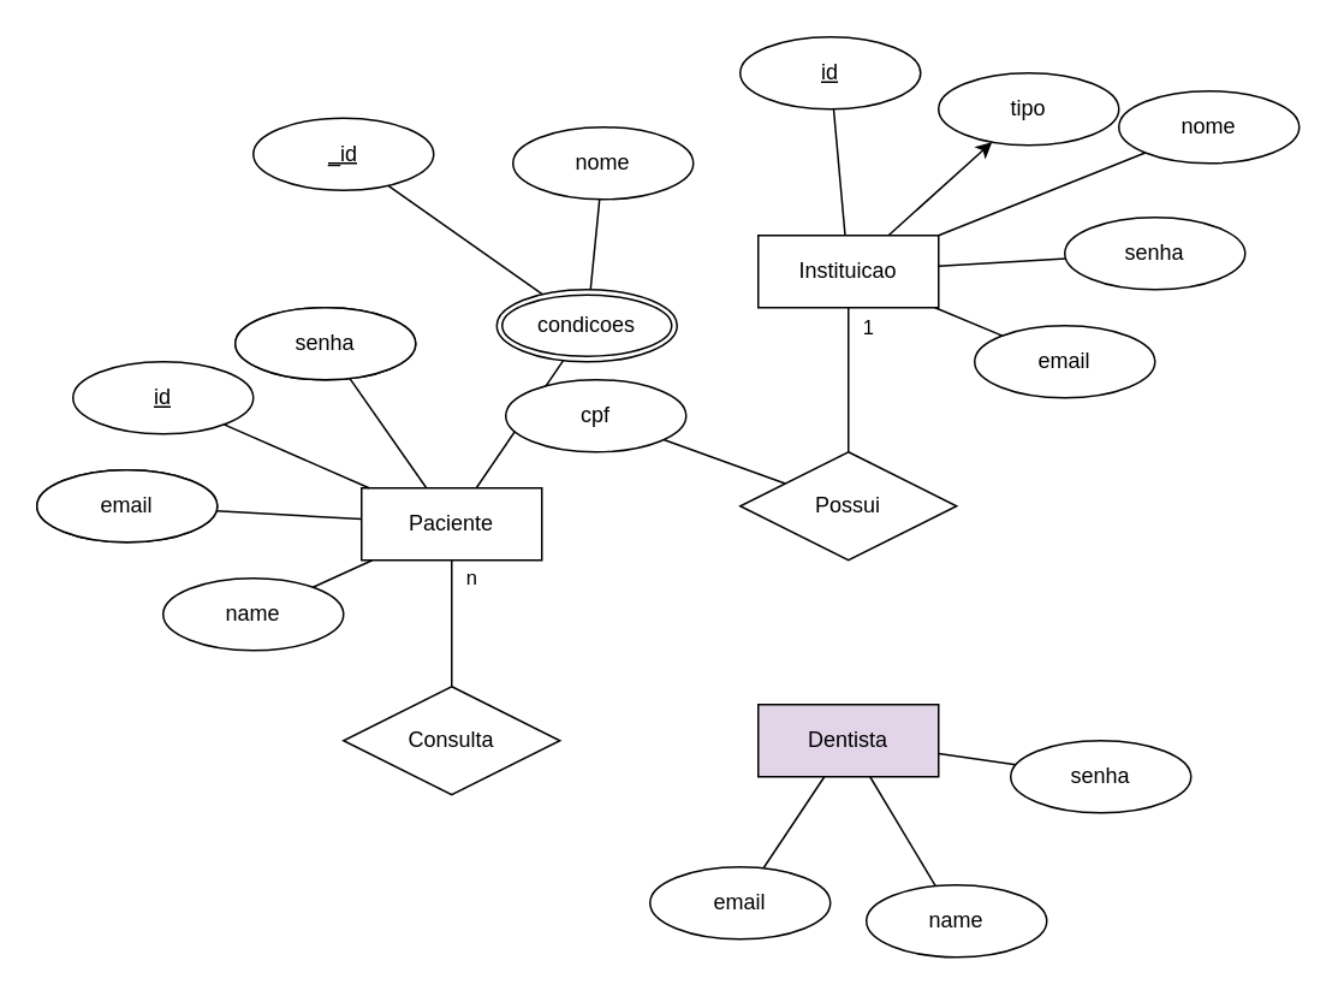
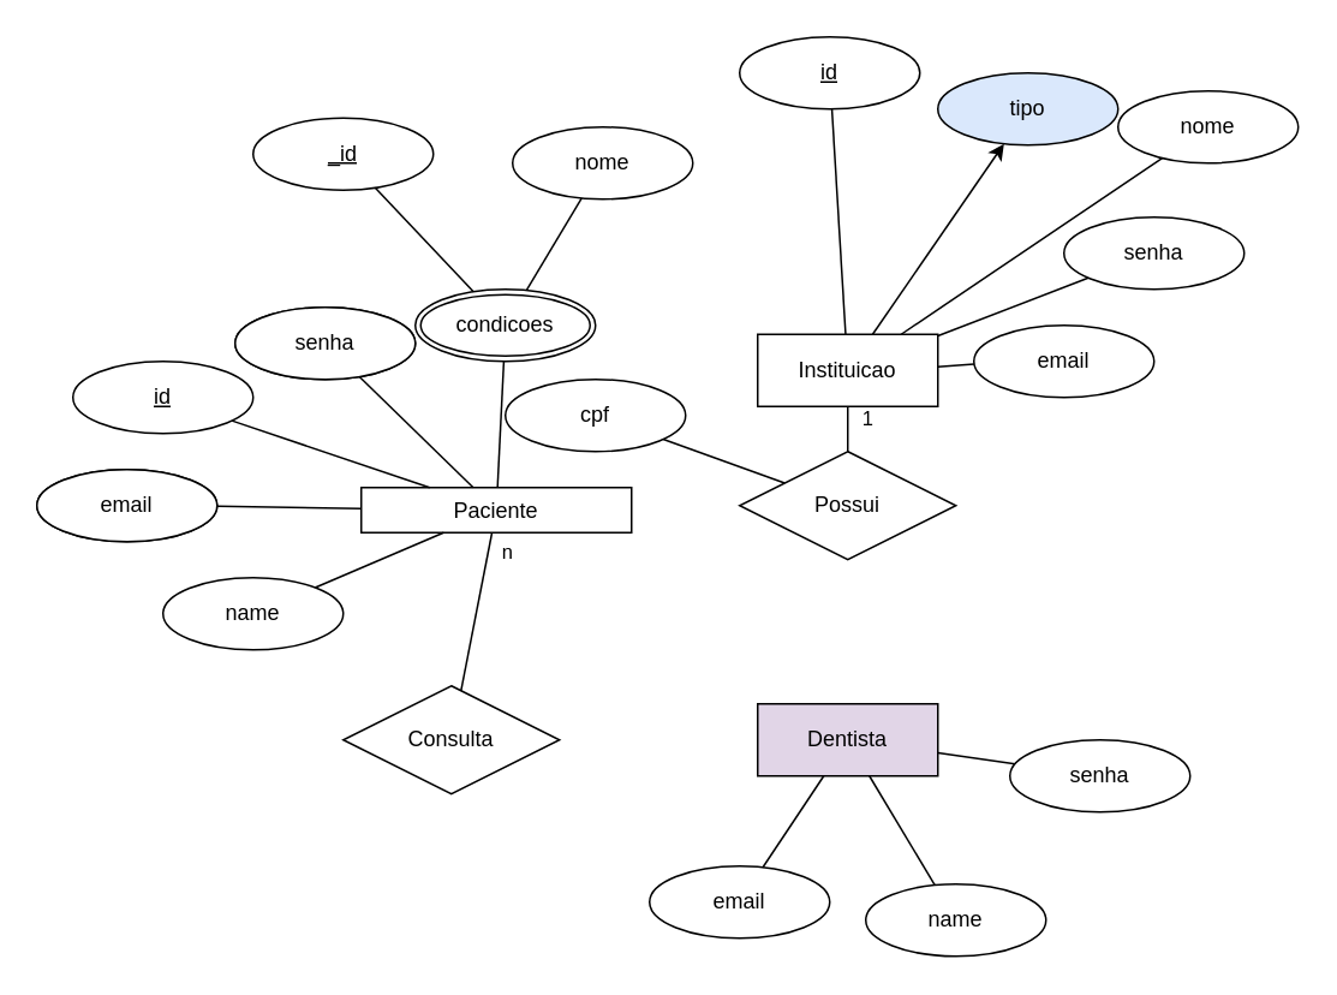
  <mxCell id="0" />
  <mxCell id="1" parent="0" />
  <mxCell id="2" value="Dentista" style="whiteSpace=wrap;html=1;align=center;fillColor=#e1d5e7;" vertex="1" parent="1"><mxGeometry x="420" y="390" width="100" height="40" as="geometry" /></mxCell>
  <mxCell id="3" value="Possui" style="shape=rhombus;perimeter=rhombusPerimeter;whiteSpace=wrap;html=1;align=center;" vertex="1" parent="1"><mxGeometry x="410" y="250" width="120" height="60" as="geometry" /></mxCell>
- <mxCell id="4" value="Instituicao" style="whiteSpace=wrap;html=1;align=center;" vertex="1" parent="1"><mxGeometry x="420" y="130" width="100" height="40" as="geometry" /></mxCell>
- <mxCell id="5" value="Paciente" style="whiteSpace=wrap;html=1;align=center;" vertex="1" parent="1"><mxGeometry x="200" y="270" width="100" height="40" as="geometry" /></mxCell>
+ <mxCell id="4" value="Instituicao" style="whiteSpace=wrap;html=1;align=center;" vertex="1" parent="1"><mxGeometry x="420" y="185" width="100" height="40" as="geometry" /></mxCell>
+ <mxCell id="5" value="Paciente" style="whiteSpace=wrap;html=1;align=center;" vertex="1" parent="1"><mxGeometry x="200" y="270" width="150" height="25" as="geometry" /></mxCell>
  <mxCell id="6" value="" style="endArrow=none;html=1;rounded=0;" edge="1" parent="1" source="4" target="3"><mxGeometry relative="1" as="geometry"><mxPoint x="300" y="400" as="sourcePoint" /><mxPoint x="460" y="400" as="targetPoint" /></mxGeometry></mxCell>
  <mxCell id="7" value="1" style="edgeLabel;html=1;align=center;verticalAlign=middle;resizable=0;points=[];" vertex="1" connectable="0" parent="6"><mxGeometry x="-0.885" y="1" relative="1" as="geometry"><mxPoint x="9" y="5" as="offset" /></mxGeometry></mxCell>
  <mxCell id="8" value="Consulta" style="shape=rhombus;perimeter=rhombusPerimeter;whiteSpace=wrap;html=1;align=center;" vertex="1" parent="1"><mxGeometry x="190" y="380" width="120" height="60" as="geometry" /></mxCell>
  <mxCell id="9" value="" style="endArrow=none;html=1;rounded=0;" edge="1" parent="1" source="5" target="8"><mxGeometry relative="1" as="geometry"><mxPoint x="300" y="400" as="sourcePoint" /><mxPoint x="460" y="400" as="targetPoint" /></mxGeometry></mxCell>
  <mxCell id="10" value="n" style="edgeLabel;html=1;align=center;verticalAlign=middle;resizable=0;points=[];" vertex="1" connectable="0" parent="9"><mxGeometry x="-0.754" y="-1" relative="1" as="geometry"><mxPoint x="11" as="offset" /></mxGeometry></mxCell>
  <mxCell id="11" value="id" style="ellipse;whiteSpace=wrap;html=1;align=center;fontStyle=4;" vertex="1" parent="1"><mxGeometry x="40" y="200" width="100" height="40" as="geometry" /></mxCell>
  <mxCell id="12" value="" style="endArrow=none;html=1;rounded=0;" edge="1" parent="1" source="15" target="20"><mxGeometry relative="1" as="geometry"><mxPoint x="330" y="300" as="sourcePoint" /><mxPoint x="490" y="300" as="targetPoint" /></mxGeometry></mxCell>
  <mxCell id="13" value="" style="endArrow=none;html=1;rounded=0;" edge="1" parent="1" source="5" target="21"><mxGeometry relative="1" as="geometry"><mxPoint x="330" y="300" as="sourcePoint" /><mxPoint x="490" y="300" as="targetPoint" /></mxGeometry></mxCell>
  <mxCell id="14" value="" style="endArrow=none;html=1;rounded=0;" edge="1" parent="1" source="11" target="5"><mxGeometry relative="1" as="geometry"><mxPoint x="330" y="300" as="sourcePoint" /><mxPoint x="490" y="300" as="targetPoint" /></mxGeometry></mxCell>
- <mxCell id="15" value="condicoes" style="ellipse;shape=doubleEllipse;margin=3;whiteSpace=wrap;html=1;align=center;" vertex="1" parent="1"><mxGeometry x="275" y="160" width="100" height="40" as="geometry" /></mxCell>
+ <mxCell id="15" value="condicoes" style="ellipse;shape=doubleEllipse;margin=3;whiteSpace=wrap;html=1;align=center;" vertex="1" parent="1"><mxGeometry x="230" y="160" width="100" height="40" as="geometry" /></mxCell>
  <mxCell id="16" value="" style="endArrow=none;html=1;rounded=0;" edge="1" parent="1" source="18" target="3"><mxGeometry relative="1" as="geometry"><mxPoint x="270" y="300" as="sourcePoint" /><mxPoint x="430" y="300" as="targetPoint" /></mxGeometry></mxCell>
  <mxCell id="17" value="" style="endArrow=none;html=1;rounded=0;" edge="1" parent="1" source="15" target="5"><mxGeometry relative="1" as="geometry"><mxPoint x="270" y="300" as="sourcePoint" /><mxPoint x="430" y="300" as="targetPoint" /></mxGeometry></mxCell>
  <mxCell id="18" value="cpf" style="ellipse;whiteSpace=wrap;html=1;align=center;" vertex="1" parent="1"><mxGeometry x="280" y="210" width="100" height="40" as="geometry" /></mxCell>
  <mxCell id="19" value="email" style="ellipse;whiteSpace=wrap;html=1;align=center;" vertex="1" parent="1"><mxGeometry x="20" y="260" width="100" height="40" as="geometry" /></mxCell>
  <mxCell id="20" value="nome" style="ellipse;whiteSpace=wrap;html=1;align=center;" vertex="1" parent="1"><mxGeometry x="284" y="70" width="100" height="40" as="geometry" /></mxCell>
  <mxCell id="21" value="name" style="ellipse;whiteSpace=wrap;html=1;align=center;" vertex="1" parent="1"><mxGeometry x="90" y="320" width="100" height="40" as="geometry" /></mxCell>
  <mxCell id="22" value="id" style="ellipse;whiteSpace=wrap;html=1;align=center;fontStyle=4;" vertex="1" parent="1"><mxGeometry x="410" y="20" width="100" height="40" as="geometry" /></mxCell>
  <mxCell id="23" value="_id" style="ellipse;whiteSpace=wrap;html=1;align=center;fontStyle=4;" vertex="1" parent="1"><mxGeometry x="140" y="65" width="100" height="40" as="geometry" /></mxCell>
  <mxCell id="24" value="" style="endArrow=none;html=1;rounded=0;" edge="1" parent="1" source="29" target="5"><mxGeometry relative="1" as="geometry"><mxPoint x="220" y="240" as="sourcePoint" /><mxPoint x="380" y="240" as="targetPoint" /></mxGeometry></mxCell>
  <mxCell id="25" value="" style="endArrow=none;html=1;rounded=0;" edge="1" parent="1" source="19" target="5"><mxGeometry relative="1" as="geometry"><mxPoint x="220" y="240" as="sourcePoint" /><mxPoint x="380" y="240" as="targetPoint" /></mxGeometry></mxCell>
  <mxCell id="26" value="" style="endArrow=none;html=1;rounded=0;" edge="1" parent="1" source="23" target="15"><mxGeometry relative="1" as="geometry"><mxPoint x="220" y="240" as="sourcePoint" /><mxPoint x="380" y="240" as="targetPoint" /></mxGeometry></mxCell>
- <mxCell id="27" value="tipo" style="ellipse;whiteSpace=wrap;html=1;align=center;" vertex="1" parent="1"><mxGeometry x="520" y="40" width="100" height="40" as="geometry" /></mxCell>
+ <mxCell id="27" value="tipo" style="ellipse;whiteSpace=wrap;html=1;align=center;fillColor=#dae8fc;" vertex="1" parent="1"><mxGeometry x="520" y="40" width="100" height="40" as="geometry" /></mxCell>
  <mxCell id="28" value="nome" style="ellipse;whiteSpace=wrap;html=1;align=center;" vertex="1" parent="1"><mxGeometry x="620" y="50" width="100" height="40" as="geometry" /></mxCell>
  <mxCell id="29" value="senha" style="ellipse;whiteSpace=wrap;html=1;align=center;" vertex="1" parent="1"><mxGeometry x="130" y="170" width="100" height="40" as="geometry" /></mxCell>
  <mxCell id="30" value="email" style="ellipse;whiteSpace=wrap;html=1;align=center;" vertex="1" parent="1"><mxGeometry x="360" y="480" width="100" height="40" as="geometry" /></mxCell>
  <mxCell id="31" value="name" style="ellipse;whiteSpace=wrap;html=1;align=center;" vertex="1" parent="1"><mxGeometry x="480" y="490" width="100" height="40" as="geometry" /></mxCell>
  <mxCell id="32" value="senha" style="ellipse;whiteSpace=wrap;html=1;align=center;" vertex="1" parent="1"><mxGeometry x="560" y="410" width="100" height="40" as="geometry" /></mxCell>
  <mxCell id="33" value="" style="endArrow=none;html=1;rounded=0;" edge="1" parent="1" source="2" target="30"><mxGeometry relative="1" as="geometry"><mxPoint x="520" y="441" as="sourcePoint" /><mxPoint x="487" y="456" as="targetPoint" /></mxGeometry></mxCell>
  <mxCell id="34" value="" style="endArrow=none;html=1;rounded=0;" edge="1" parent="1" source="2" target="32"><mxGeometry relative="1" as="geometry"><mxPoint x="507" y="340" as="sourcePoint" /><mxPoint x="550" y="401" as="targetPoint" /></mxGeometry></mxCell>
  <mxCell id="35" value="" style="endArrow=none;html=1;rounded=0;" edge="1" parent="1" source="2" target="31"><mxGeometry relative="1" as="geometry"><mxPoint x="434" y="414" as="sourcePoint" /><mxPoint x="514" y="418" as="targetPoint" /></mxGeometry></mxCell>
  <mxCell id="36" value="" style="endArrow=none;html=1;rounded=0;" edge="1" parent="1" source="4" target="28"><mxGeometry relative="1" as="geometry"><mxPoint x="400" y="310" as="sourcePoint" /><mxPoint x="560" y="310" as="targetPoint" /></mxGeometry></mxCell>
  <mxCell id="37" value="" style="endArrow=none;html=1;rounded=0;" edge="1" parent="1" source="4" target="22"><mxGeometry relative="1" as="geometry"><mxPoint x="530" y="173" as="sourcePoint" /><mxPoint x="588" y="189" as="targetPoint" /></mxGeometry></mxCell>
  <mxCell id="38" value="" style="endArrow=classic;html=1;rounded=0;" edge="1" parent="1" source="4" target="27"><mxGeometry relative="1" as="geometry"><mxPoint x="540" y="183" as="sourcePoint" /><mxPoint x="598" y="199" as="targetPoint" /></mxGeometry></mxCell>
  <mxCell id="39" value="senha" style="ellipse;whiteSpace=wrap;html=1;align=center;" vertex="1" parent="1"><mxGeometry x="130" y="170" width="100" height="40" as="geometry" /></mxCell>
  <mxCell id="40" value="email" style="ellipse;whiteSpace=wrap;html=1;align=center;" vertex="1" parent="1"><mxGeometry x="20" y="260" width="100" height="40" as="geometry" /></mxCell>
  <mxCell id="41" value="" style="endArrow=none;html=1;rounded=0;" edge="1" parent="1" source="43" target="4"><mxGeometry relative="1" as="geometry"><mxPoint x="743" y="179" as="sourcePoint" /><mxPoint x="786" y="240" as="targetPoint" /></mxGeometry></mxCell>
  <mxCell id="42" value="" style="endArrow=none;html=1;rounded=0;" edge="1" parent="1" source="44" target="4"><mxGeometry relative="1" as="geometry"><mxPoint x="670" y="253" as="sourcePoint" /><mxPoint x="750" y="257" as="targetPoint" /></mxGeometry></mxCell>
  <mxCell id="43" value="senha" style="ellipse;whiteSpace=wrap;html=1;align=center;" vertex="1" parent="1"><mxGeometry x="590" y="120" width="100" height="40" as="geometry" /></mxCell>
  <mxCell id="44" value="email" style="ellipse;whiteSpace=wrap;html=1;align=center;" vertex="1" parent="1"><mxGeometry x="540" y="180" width="100" height="40" as="geometry" /></mxCell>
